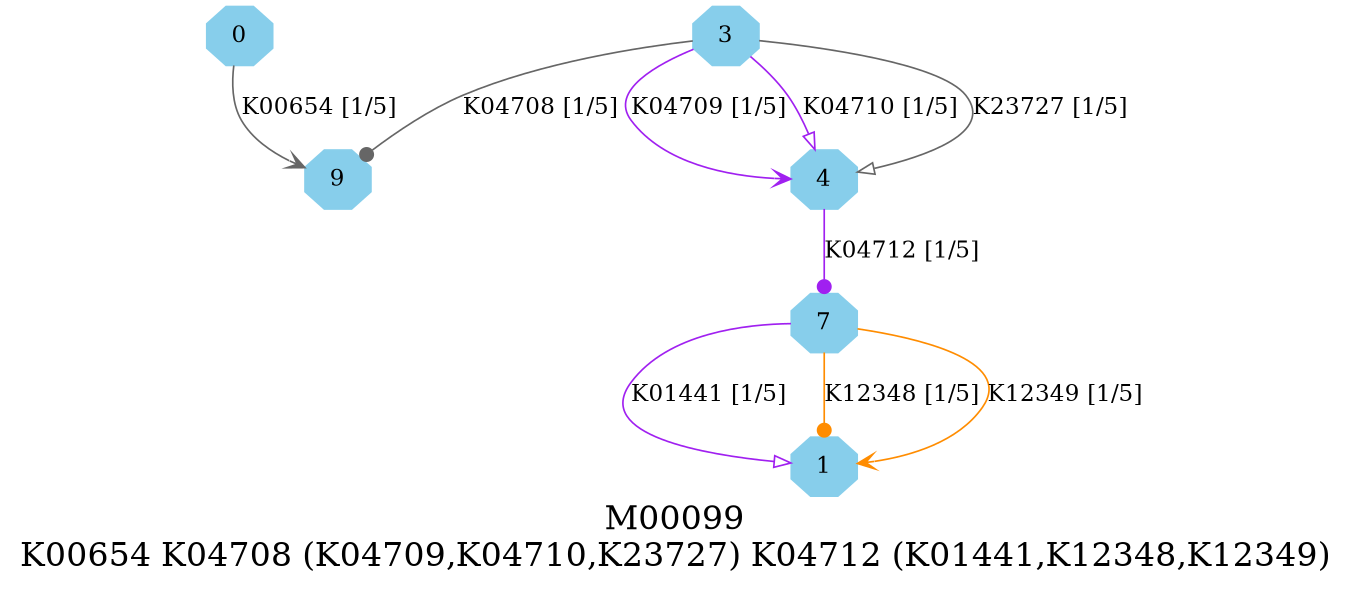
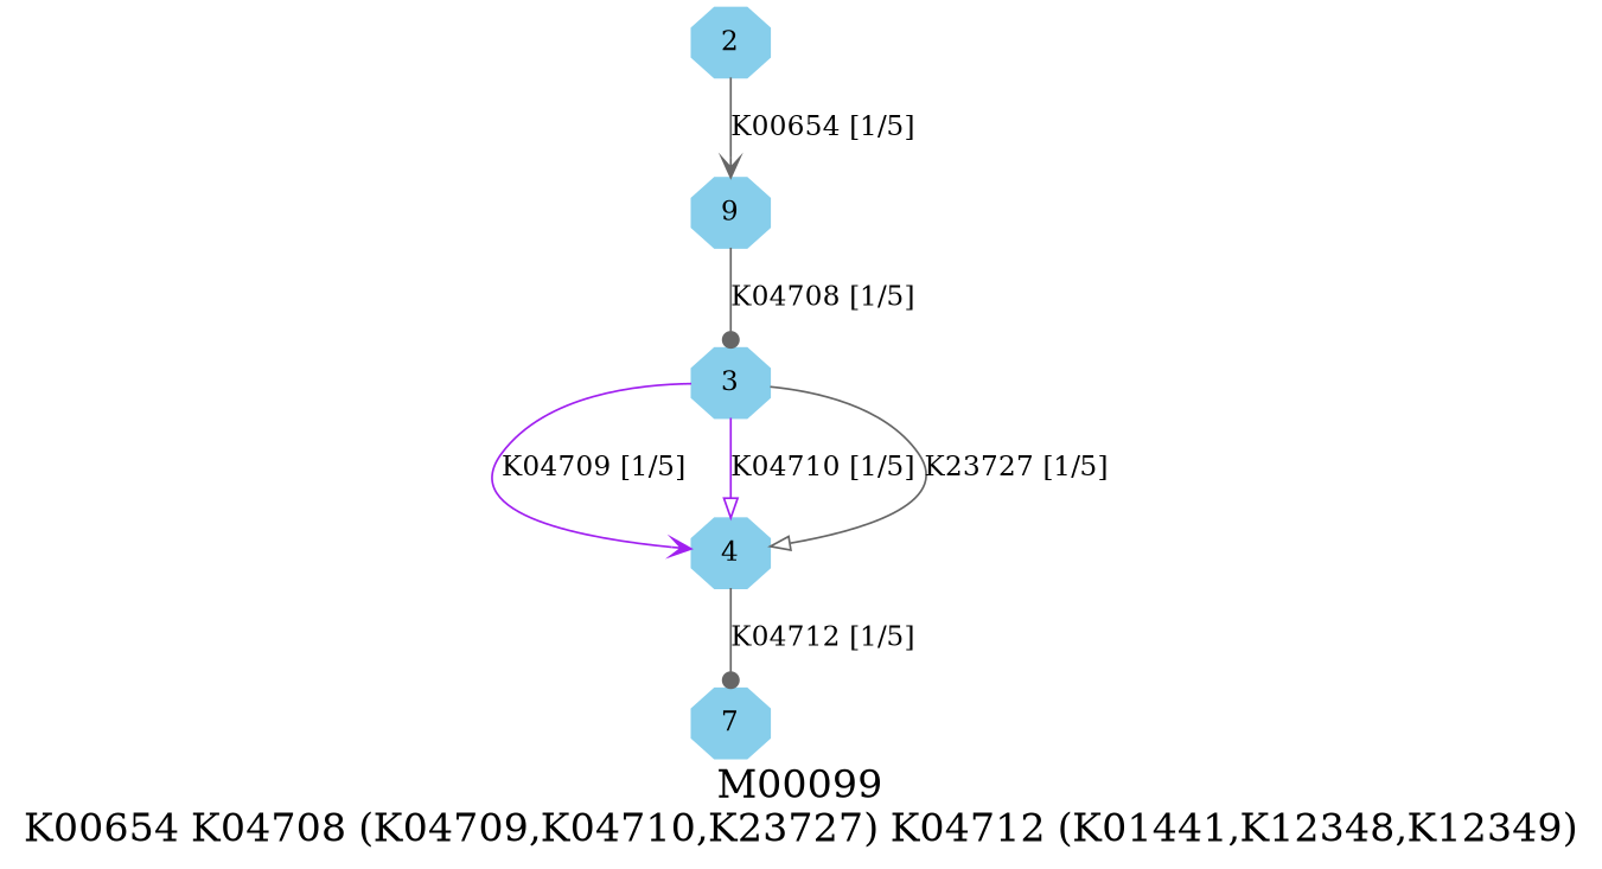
  digraph {
    fontsize=20
    label="M00099\nK00654 K04708 (K04709,K04710,K23727) K04712 (K01441,K12348,K12349)"
    node [color=skyblue shape=octagon style=filled]
    edge [arrowhead=vee color=gray40]
-   0 [height=.3 width=.3]
-   1 [height=.3 width=.3]
+   0 [height=.3 width=.3 label=2]
    n3 [height=.3 label=9 width=.3]
    3 [height=.3 width=.3]
    4 [height=.3 width=.3]
    n6 [height=.3 label=7 width=.3]
    subgraph sub_1 {
      0
-     1
      n3
      3
      4
      n6
    }
    0 -> n3 [label="K00654 [1/5]"]
-   3 -> n3 [arrowhead=dot label="K04708 [1/5]"]
+   n3 -> 3 [arrowhead=dot label="K04708 [1/5]"]
    3 -> 4 [color=purple label="K04709 [1/5]"]
    3 -> 4 [arrowhead=onormal color=purple label="K04710 [1/5]"]
    3 -> 4 [arrowhead=onormal label="K23727 [1/5]"]
-   4 -> n6 [arrowhead=dot color=purple label="K04712 [1/5]"]
-   n6 -> 1 [arrowhead=onormal color=purple label="K01441 [1/5]"]
-   n6 -> 1 [arrowhead=dot color=darkorange label="K12348 [1/5]"]
-   n6 -> 1 [color=darkorange label="K12349 [1/5]"]
+   4 -> n6 [arrowhead=dot label="K04712 [1/5]"]
  }
